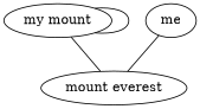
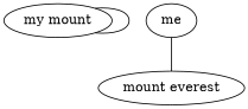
  graph {
    n1 [label="my mount"]
    "mount everest"
    me
    n1 -- n1 [seconds=1]
-   n1 -- "mount everest" [seconds=40.0]
    me -- "mount everest" [seconds=2.0]
  }
